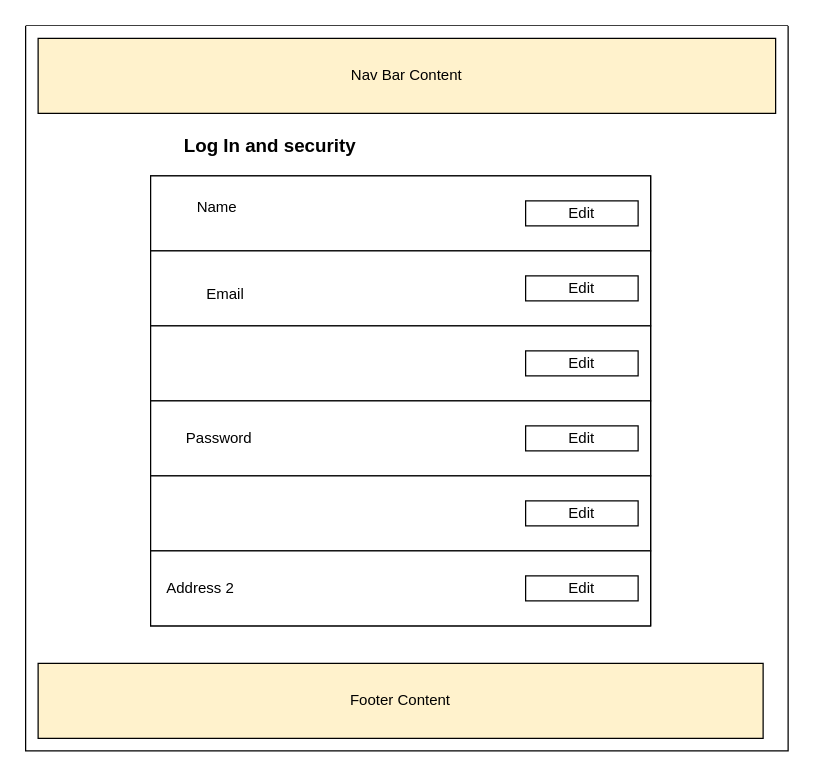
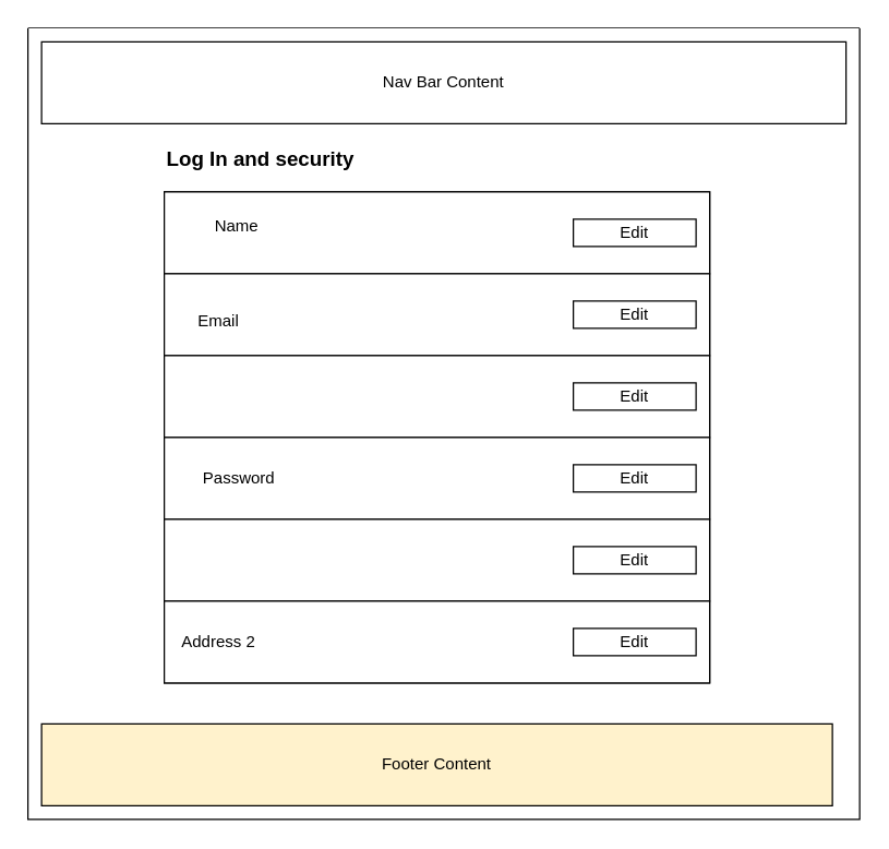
  <mxCell id="0" />
  <mxCell id="1" parent="0" />
  <mxCell id="2" value="" style="swimlane;startSize=0;gradientColor=default;swimlaneFillColor=default;" parent="1" vertex="1"><mxGeometry x="20" y="20" width="610" height="580" as="geometry" /></mxCell>
- <mxCell id="3" value="Nav Bar Content" style="rounded=0;whiteSpace=wrap;html=1;fillColor=#fff2cc;" parent="2" vertex="1"><mxGeometry x="10" y="10" width="590" height="60" as="geometry" /></mxCell>
+ <mxCell id="3" value="Nav Bar Content" style="rounded=0;whiteSpace=wrap;html=1;" parent="2" vertex="1"><mxGeometry x="10" y="10" width="590" height="60" as="geometry" /></mxCell>
  <mxCell id="4" value="" style="rounded=0;whiteSpace=wrap;html=1;" parent="2" vertex="1"><mxGeometry x="100" y="120" width="400" height="360" as="geometry" /></mxCell>
- <mxCell id="5" value="Log In and security" style="text;html=1;align=left;verticalAlign=middle;whiteSpace=wrap;rounded=0;fontStyle=1;fontSize=15;" parent="2" vertex="1"><mxGeometry x="125" y="80" width="220" height="30" as="geometry" /></mxCell>
+ <mxCell id="5" value="Log In and security" style="text;html=1;align=left;verticalAlign=middle;whiteSpace=wrap;rounded=0;fontStyle=1;fontSize=15;" parent="2" vertex="1"><mxGeometry x="100" y="80" width="220" height="30" as="geometry" /></mxCell>
  <mxCell id="6" value="" style="rounded=0;whiteSpace=wrap;html=1;" parent="2" vertex="1"><mxGeometry x="100" y="120" width="400" height="60" as="geometry" /></mxCell>
  <mxCell id="7" value="" style="rounded=0;whiteSpace=wrap;html=1;" parent="2" vertex="1"><mxGeometry x="100" y="180" width="400" height="60" as="geometry" /></mxCell>
  <mxCell id="8" value="" style="rounded=0;whiteSpace=wrap;html=1;" parent="2" vertex="1"><mxGeometry x="100" y="240" width="400" height="60" as="geometry" /></mxCell>
  <mxCell id="9" value="" style="rounded=0;whiteSpace=wrap;html=1;" parent="2" vertex="1"><mxGeometry x="100" y="300" width="400" height="60" as="geometry" /></mxCell>
  <mxCell id="10" value="" style="rounded=0;whiteSpace=wrap;html=1;" parent="2" vertex="1"><mxGeometry x="100" y="360" width="400" height="60" as="geometry" /></mxCell>
  <mxCell id="11" value="" style="rounded=0;whiteSpace=wrap;html=1;" parent="2" vertex="1"><mxGeometry x="100" y="420" width="400" height="60" as="geometry" /></mxCell>
  <mxCell id="12" value="Name&amp;nbsp;" style="text;html=1;align=center;verticalAlign=middle;whiteSpace=wrap;rounded=0;" parent="2" vertex="1"><mxGeometry x="125" y="130" width="60" height="30" as="geometry" /></mxCell>
  <mxCell id="13" value="Edit" style="rounded=0;whiteSpace=wrap;html=1;" parent="2" vertex="1"><mxGeometry x="400" y="140" width="90" height="20" as="geometry" /></mxCell>
  <mxCell id="14" value="Edit" style="rounded=0;whiteSpace=wrap;html=1;" parent="2" vertex="1"><mxGeometry x="400" y="200" width="90" height="20" as="geometry" /></mxCell>
  <mxCell id="15" value="Edit" style="rounded=0;whiteSpace=wrap;html=1;" parent="2" vertex="1"><mxGeometry x="400" y="260" width="90" height="20" as="geometry" /></mxCell>
  <mxCell id="16" value="Edit" style="rounded=0;whiteSpace=wrap;html=1;" parent="2" vertex="1"><mxGeometry x="400" y="320" width="90" height="20" as="geometry" /></mxCell>
  <mxCell id="17" value="Edit" style="rounded=0;whiteSpace=wrap;html=1;" parent="2" vertex="1"><mxGeometry x="400" y="380" width="90" height="20" as="geometry" /></mxCell>
  <mxCell id="18" value="Edit" style="rounded=0;whiteSpace=wrap;html=1;" parent="2" vertex="1"><mxGeometry x="400" y="440" width="90" height="20" as="geometry" /></mxCell>
- <mxCell id="19" value="Email" style="text;html=1;align=center;verticalAlign=middle;whiteSpace=wrap;rounded=0;" parent="2" vertex="1"><mxGeometry x="130" y="200" width="60" height="30" as="geometry" /></mxCell>
+ <mxCell id="19" value="Email" style="text;html=1;align=center;verticalAlign=middle;whiteSpace=wrap;rounded=0;" parent="2" vertex="1"><mxGeometry x="110" y="200" width="60" height="30" as="geometry" /></mxCell>
  <mxCell id="20" value="Password" style="text;html=1;align=center;verticalAlign=middle;whiteSpace=wrap;rounded=0;" parent="2" vertex="1"><mxGeometry x="125" y="315" width="60" height="30" as="geometry" /></mxCell>
  <mxCell id="21" value="Address 2" style="text;html=1;align=center;verticalAlign=middle;whiteSpace=wrap;rounded=0;" parent="2" vertex="1"><mxGeometry x="110" y="435" width="60" height="30" as="geometry" /></mxCell>
  <mxCell id="22" value="Footer Content" style="rounded=0;whiteSpace=wrap;html=1;fillColor=#fff2cc;" parent="2" vertex="1"><mxGeometry x="10" y="510" width="580" height="60" as="geometry" /></mxCell>
